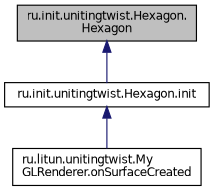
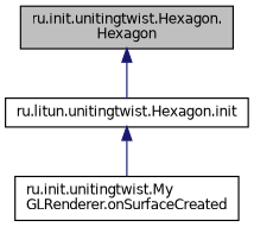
  digraph {
    rankdir=TB
    node [color=black fillcolor=white fontname=Helvetica fontsize=10 shape=record style=filled]
    edge [color=midnightblue dir=back fontname=Helvetica fontsize=10 labelfontname=Helvetica labelfontsize=10 style=solid]
    n1 [fillcolor=grey75 fontcolor=black height=0.2 label="ru.init.unitingtwist.Hexagon.\lHexagon" width=0.4]
-   n2 [height=0.2 label="ru.init.unitingtwist.Hexagon.init" width=0.4]
-   n3 [height=0.2 label="ru.litun.unitingtwist.My\lGLRenderer.onSurfaceCreated" width=0.4]
+   n2 [height=0.2 label="ru.litun.unitingtwist.Hexagon.init" width=0.4]
+   n3 [height=0.2 label="ru.init.unitingtwist.My\lGLRenderer.onSurfaceCreated" width=0.4]
    n1 -> n2
    n2 -> n3
  }
